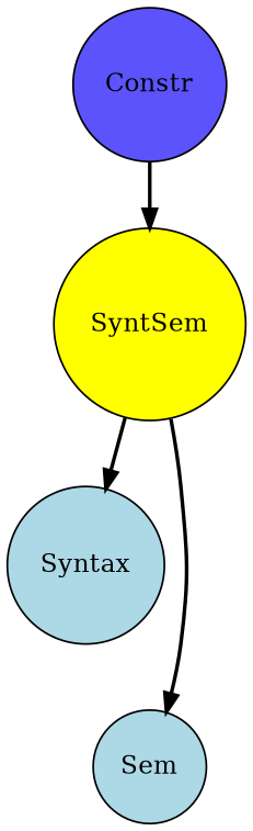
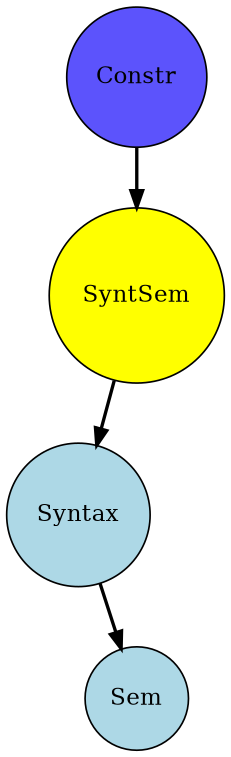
  strict digraph {
    node [fillcolor=lightblue shape=circle style=filled]
    edge [style=bold]
    Constr [fillcolor="#5C53FC"]
    SyntSem [fillcolor=yellow]
    Syntax
    Sem
    Constr -> SyntSem
    SyntSem -> Syntax
-   SyntSem -> Sem
+   Syntax -> Sem
  }
